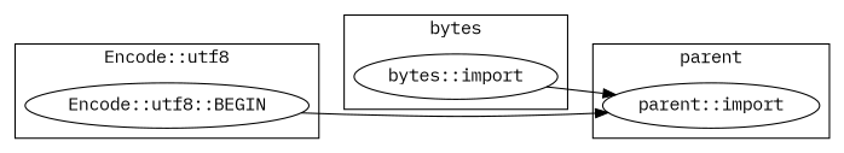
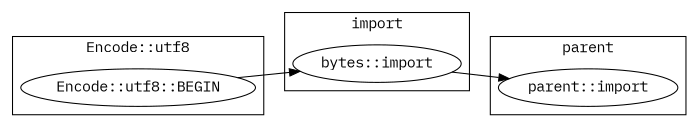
  digraph {
    fontname="IBM Plex Mono"
    rankdir=LR
    node [fontname="IBM Plex Mono"]
    edge [fontname="IBM Plex Mono"]
    "bytes::import"
    "parent::import"
    "Encode::utf8::BEGIN"
    subgraph cluster_1 {
-     label=bytes
+     label=import
      "bytes::import"
    }
    subgraph cluster_2 {
      label=parent
      "parent::import"
    }
    subgraph cluster_3 {
      label="Encode::utf8"
      "Encode::utf8::BEGIN"
    }
    "bytes::import" -> "parent::import"
-   "Encode::utf8::BEGIN" -> "parent::import"
+   "Encode::utf8::BEGIN" -> "bytes::import"
  }
